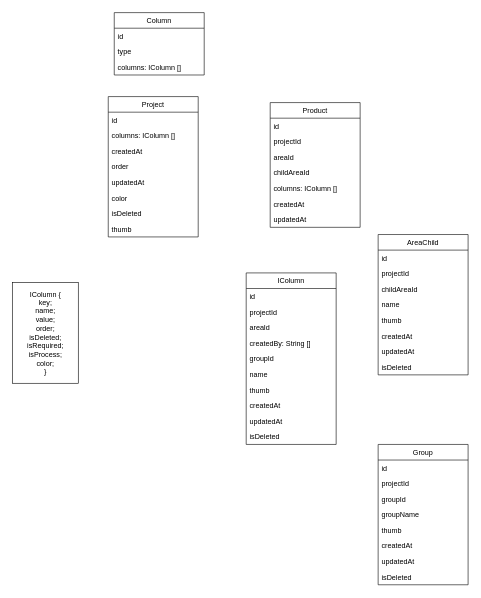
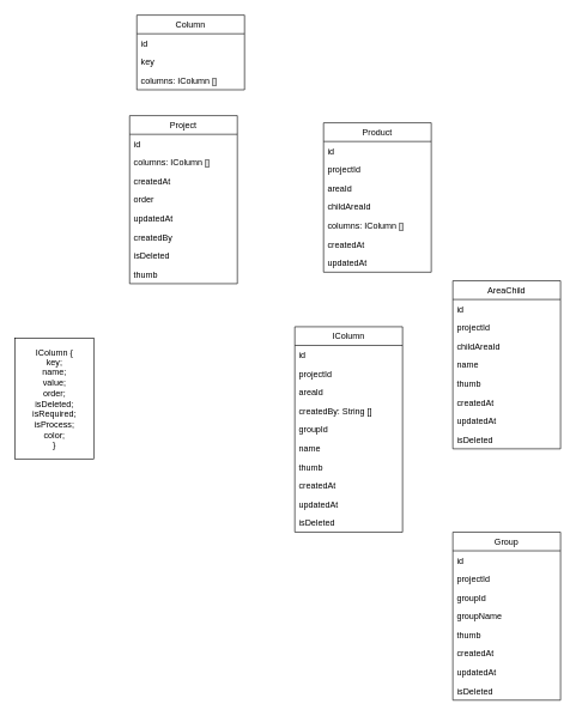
  <mxCell id="0" />
  <mxCell id="1" parent="0" />
  <mxCell id="2" value="Project" style="swimlane;fontStyle=0;childLayout=stackLayout;horizontal=1;startSize=26;fillColor=none;horizontalStack=0;resizeParent=1;resizeParentMax=0;resizeLast=0;collapsible=1;marginBottom=0;" vertex="1" parent="1"><mxGeometry x="180" y="160" width="150" height="234" as="geometry" /></mxCell>
  <mxCell id="3" value="id" style="text;strokeColor=none;fillColor=none;align=left;verticalAlign=top;spacingLeft=4;spacingRight=4;overflow=hidden;rotatable=0;points=[[0,0.5],[1,0.5]];portConstraint=eastwest;" vertex="1" parent="2"><mxGeometry y="26" width="150" height="26" as="geometry" /></mxCell>
  <mxCell id="4" value="columns: IColumn []" style="text;strokeColor=none;fillColor=none;align=left;verticalAlign=top;spacingLeft=4;spacingRight=4;overflow=hidden;rotatable=0;points=[[0,0.5],[1,0.5]];portConstraint=eastwest;" vertex="1" parent="2"><mxGeometry y="52" width="150" height="26" as="geometry" /></mxCell>
  <mxCell id="5" value="createdAt    " style="text;strokeColor=none;fillColor=none;align=left;verticalAlign=top;spacingLeft=4;spacingRight=4;overflow=hidden;rotatable=0;points=[[0,0.5],[1,0.5]];portConstraint=eastwest;" vertex="1" parent="2"><mxGeometry y="78" width="150" height="26" as="geometry" /></mxCell>
  <mxCell id="6" value="order" style="text;strokeColor=none;fillColor=none;align=left;verticalAlign=top;spacingLeft=4;spacingRight=4;overflow=hidden;rotatable=0;points=[[0,0.5],[1,0.5]];portConstraint=eastwest;" vertex="1" parent="2"><mxGeometry y="104" width="150" height="26" as="geometry" /></mxCell>
  <mxCell id="7" value="updatedAt" style="text;strokeColor=none;fillColor=none;align=left;verticalAlign=top;spacingLeft=4;spacingRight=4;overflow=hidden;rotatable=0;points=[[0,0.5],[1,0.5]];portConstraint=eastwest;" vertex="1" parent="2"><mxGeometry y="130" width="150" height="26" as="geometry" /></mxCell>
- <mxCell id="8" value="color" style="text;strokeColor=none;fillColor=none;align=left;verticalAlign=top;spacingLeft=4;spacingRight=4;overflow=hidden;rotatable=0;points=[[0,0.5],[1,0.5]];portConstraint=eastwest;" vertex="1" parent="2"><mxGeometry y="156" width="150" height="26" as="geometry" /></mxCell>
+ <mxCell id="8" value="createdBy" style="text;strokeColor=none;fillColor=none;align=left;verticalAlign=top;spacingLeft=4;spacingRight=4;overflow=hidden;rotatable=0;points=[[0,0.5],[1,0.5]];portConstraint=eastwest;" vertex="1" parent="2"><mxGeometry y="156" width="150" height="26" as="geometry" /></mxCell>
  <mxCell id="9" value="isDeleted" style="text;strokeColor=none;fillColor=none;align=left;verticalAlign=top;spacingLeft=4;spacingRight=4;overflow=hidden;rotatable=0;points=[[0,0.5],[1,0.5]];portConstraint=eastwest;" vertex="1" parent="2"><mxGeometry y="182" width="150" height="26" as="geometry" /></mxCell>
  <mxCell id="10" value="thumb" style="text;strokeColor=none;fillColor=none;align=left;verticalAlign=top;spacingLeft=4;spacingRight=4;overflow=hidden;rotatable=0;points=[[0,0.5],[1,0.5]];portConstraint=eastwest;" vertex="1" parent="2"><mxGeometry y="208" width="150" height="26" as="geometry" /></mxCell>
  <mxCell id="11" value="Product" style="swimlane;fontStyle=0;childLayout=stackLayout;horizontal=1;startSize=26;fillColor=none;horizontalStack=0;resizeParent=1;resizeParentMax=0;resizeLast=0;collapsible=1;marginBottom=0;" vertex="1" parent="1"><mxGeometry x="450" y="170" width="150" height="208" as="geometry" /></mxCell>
  <mxCell id="12" value="id" style="text;strokeColor=none;fillColor=none;align=left;verticalAlign=top;spacingLeft=4;spacingRight=4;overflow=hidden;rotatable=0;points=[[0,0.5],[1,0.5]];portConstraint=eastwest;" vertex="1" parent="11"><mxGeometry y="26" width="150" height="26" as="geometry" /></mxCell>
  <mxCell id="13" value="projectId" style="text;strokeColor=none;fillColor=none;align=left;verticalAlign=top;spacingLeft=4;spacingRight=4;overflow=hidden;rotatable=0;points=[[0,0.5],[1,0.5]];portConstraint=eastwest;" vertex="1" parent="11"><mxGeometry y="52" width="150" height="26" as="geometry" /></mxCell>
  <mxCell id="14" value="areaId" style="text;strokeColor=none;fillColor=none;align=left;verticalAlign=top;spacingLeft=4;spacingRight=4;overflow=hidden;rotatable=0;points=[[0,0.5],[1,0.5]];portConstraint=eastwest;" vertex="1" parent="11"><mxGeometry y="78" width="150" height="26" as="geometry" /></mxCell>
  <mxCell id="15" value="childAreaId" style="text;strokeColor=none;fillColor=none;align=left;verticalAlign=top;spacingLeft=4;spacingRight=4;overflow=hidden;rotatable=0;points=[[0,0.5],[1,0.5]];portConstraint=eastwest;" vertex="1" parent="11"><mxGeometry y="104" width="150" height="26" as="geometry" /></mxCell>
  <mxCell id="16" value="columns: IColumn []" style="text;strokeColor=none;fillColor=none;align=left;verticalAlign=top;spacingLeft=4;spacingRight=4;overflow=hidden;rotatable=0;points=[[0,0.5],[1,0.5]];portConstraint=eastwest;" vertex="1" parent="11"><mxGeometry y="130" width="150" height="26" as="geometry" /></mxCell>
  <mxCell id="17" value="createdAt    " style="text;strokeColor=none;fillColor=none;align=left;verticalAlign=top;spacingLeft=4;spacingRight=4;overflow=hidden;rotatable=0;points=[[0,0.5],[1,0.5]];portConstraint=eastwest;" vertex="1" parent="11"><mxGeometry y="156" width="150" height="26" as="geometry" /></mxCell>
  <mxCell id="18" value="updatedAt" style="text;strokeColor=none;fillColor=none;align=left;verticalAlign=top;spacingLeft=4;spacingRight=4;overflow=hidden;rotatable=0;points=[[0,0.5],[1,0.5]];portConstraint=eastwest;" vertex="1" parent="11"><mxGeometry y="182" width="150" height="26" as="geometry" /></mxCell>
  <mxCell id="19" value="IColumn" style="swimlane;fontStyle=0;childLayout=stackLayout;horizontal=1;startSize=26;fillColor=none;horizontalStack=0;resizeParent=1;resizeParentMax=0;resizeLast=0;collapsible=1;marginBottom=0;" vertex="1" parent="1"><mxGeometry x="410" y="454" width="150" height="286" as="geometry" /></mxCell>
  <mxCell id="20" value="id" style="text;strokeColor=none;fillColor=none;align=left;verticalAlign=top;spacingLeft=4;spacingRight=4;overflow=hidden;rotatable=0;points=[[0,0.5],[1,0.5]];portConstraint=eastwest;" vertex="1" parent="19"><mxGeometry y="26" width="150" height="26" as="geometry" /></mxCell>
  <mxCell id="21" value="projectId" style="text;strokeColor=none;fillColor=none;align=left;verticalAlign=top;spacingLeft=4;spacingRight=4;overflow=hidden;rotatable=0;points=[[0,0.5],[1,0.5]];portConstraint=eastwest;" vertex="1" parent="19"><mxGeometry y="52" width="150" height="26" as="geometry" /></mxCell>
  <mxCell id="22" value="areaId" style="text;strokeColor=none;fillColor=none;align=left;verticalAlign=top;spacingLeft=4;spacingRight=4;overflow=hidden;rotatable=0;points=[[0,0.5],[1,0.5]];portConstraint=eastwest;" vertex="1" parent="19"><mxGeometry y="78" width="150" height="26" as="geometry" /></mxCell>
  <mxCell id="23" value="createdBy: String []" style="text;strokeColor=none;fillColor=none;align=left;verticalAlign=top;spacingLeft=4;spacingRight=4;overflow=hidden;rotatable=0;points=[[0,0.5],[1,0.5]];portConstraint=eastwest;" vertex="1" parent="19"><mxGeometry y="104" width="150" height="26" as="geometry" /></mxCell>
  <mxCell id="24" value="groupId" style="text;strokeColor=none;fillColor=none;align=left;verticalAlign=top;spacingLeft=4;spacingRight=4;overflow=hidden;rotatable=0;points=[[0,0.5],[1,0.5]];portConstraint=eastwest;" vertex="1" parent="19"><mxGeometry y="130" width="150" height="26" as="geometry" /></mxCell>
  <mxCell id="25" value="name" style="text;strokeColor=none;fillColor=none;align=left;verticalAlign=top;spacingLeft=4;spacingRight=4;overflow=hidden;rotatable=0;points=[[0,0.5],[1,0.5]];portConstraint=eastwest;" vertex="1" parent="19"><mxGeometry y="156" width="150" height="26" as="geometry" /></mxCell>
  <mxCell id="26" value="thumb" style="text;strokeColor=none;fillColor=none;align=left;verticalAlign=top;spacingLeft=4;spacingRight=4;overflow=hidden;rotatable=0;points=[[0,0.5],[1,0.5]];portConstraint=eastwest;" vertex="1" parent="19"><mxGeometry y="182" width="150" height="26" as="geometry" /></mxCell>
  <mxCell id="27" value="createdAt    " style="text;strokeColor=none;fillColor=none;align=left;verticalAlign=top;spacingLeft=4;spacingRight=4;overflow=hidden;rotatable=0;points=[[0,0.5],[1,0.5]];portConstraint=eastwest;" vertex="1" parent="19"><mxGeometry y="208" width="150" height="26" as="geometry" /></mxCell>
  <mxCell id="28" value="updatedAt" style="text;strokeColor=none;fillColor=none;align=left;verticalAlign=top;spacingLeft=4;spacingRight=4;overflow=hidden;rotatable=0;points=[[0,0.5],[1,0.5]];portConstraint=eastwest;" vertex="1" parent="19"><mxGeometry y="234" width="150" height="26" as="geometry" /></mxCell>
  <mxCell id="29" value="isDeleted" style="text;strokeColor=none;fillColor=none;align=left;verticalAlign=top;spacingLeft=4;spacingRight=4;overflow=hidden;rotatable=0;points=[[0,0.5],[1,0.5]];portConstraint=eastwest;" vertex="1" parent="19"><mxGeometry y="260" width="150" height="26" as="geometry" /></mxCell>
  <mxCell id="30" value="AreaChild" style="swimlane;fontStyle=0;childLayout=stackLayout;horizontal=1;startSize=26;fillColor=none;horizontalStack=0;resizeParent=1;resizeParentMax=0;resizeLast=0;collapsible=1;marginBottom=0;" vertex="1" parent="1"><mxGeometry x="630" y="390" width="150" height="234" as="geometry" /></mxCell>
  <mxCell id="31" value="id" style="text;strokeColor=none;fillColor=none;align=left;verticalAlign=top;spacingLeft=4;spacingRight=4;overflow=hidden;rotatable=0;points=[[0,0.5],[1,0.5]];portConstraint=eastwest;" vertex="1" parent="30"><mxGeometry y="26" width="150" height="26" as="geometry" /></mxCell>
  <mxCell id="32" value="projectId" style="text;strokeColor=none;fillColor=none;align=left;verticalAlign=top;spacingLeft=4;spacingRight=4;overflow=hidden;rotatable=0;points=[[0,0.5],[1,0.5]];portConstraint=eastwest;" vertex="1" parent="30"><mxGeometry y="52" width="150" height="26" as="geometry" /></mxCell>
  <mxCell id="33" value="childAreaId" style="text;strokeColor=none;fillColor=none;align=left;verticalAlign=top;spacingLeft=4;spacingRight=4;overflow=hidden;rotatable=0;points=[[0,0.5],[1,0.5]];portConstraint=eastwest;" vertex="1" parent="30"><mxGeometry y="78" width="150" height="26" as="geometry" /></mxCell>
  <mxCell id="34" value="name" style="text;strokeColor=none;fillColor=none;align=left;verticalAlign=top;spacingLeft=4;spacingRight=4;overflow=hidden;rotatable=0;points=[[0,0.5],[1,0.5]];portConstraint=eastwest;" vertex="1" parent="30"><mxGeometry y="104" width="150" height="26" as="geometry" /></mxCell>
  <mxCell id="35" value="thumb" style="text;strokeColor=none;fillColor=none;align=left;verticalAlign=top;spacingLeft=4;spacingRight=4;overflow=hidden;rotatable=0;points=[[0,0.5],[1,0.5]];portConstraint=eastwest;" vertex="1" parent="30"><mxGeometry y="130" width="150" height="26" as="geometry" /></mxCell>
  <mxCell id="36" value="createdAt    " style="text;strokeColor=none;fillColor=none;align=left;verticalAlign=top;spacingLeft=4;spacingRight=4;overflow=hidden;rotatable=0;points=[[0,0.5],[1,0.5]];portConstraint=eastwest;" vertex="1" parent="30"><mxGeometry y="156" width="150" height="26" as="geometry" /></mxCell>
  <mxCell id="37" value="updatedAt" style="text;strokeColor=none;fillColor=none;align=left;verticalAlign=top;spacingLeft=4;spacingRight=4;overflow=hidden;rotatable=0;points=[[0,0.5],[1,0.5]];portConstraint=eastwest;" vertex="1" parent="30"><mxGeometry y="182" width="150" height="26" as="geometry" /></mxCell>
  <mxCell id="38" value="isDeleted" style="text;strokeColor=none;fillColor=none;align=left;verticalAlign=top;spacingLeft=4;spacingRight=4;overflow=hidden;rotatable=0;points=[[0,0.5],[1,0.5]];portConstraint=eastwest;" vertex="1" parent="30"><mxGeometry y="208" width="150" height="26" as="geometry" /></mxCell>
  <mxCell id="39" value="Group" style="swimlane;fontStyle=0;childLayout=stackLayout;horizontal=1;startSize=26;fillColor=none;horizontalStack=0;resizeParent=1;resizeParentMax=0;resizeLast=0;collapsible=1;marginBottom=0;" vertex="1" parent="1"><mxGeometry x="630" y="740" width="150" height="234" as="geometry" /></mxCell>
  <mxCell id="40" value="id" style="text;strokeColor=none;fillColor=none;align=left;verticalAlign=top;spacingLeft=4;spacingRight=4;overflow=hidden;rotatable=0;points=[[0,0.5],[1,0.5]];portConstraint=eastwest;" vertex="1" parent="39"><mxGeometry y="26" width="150" height="26" as="geometry" /></mxCell>
  <mxCell id="41" value="projectId" style="text;strokeColor=none;fillColor=none;align=left;verticalAlign=top;spacingLeft=4;spacingRight=4;overflow=hidden;rotatable=0;points=[[0,0.5],[1,0.5]];portConstraint=eastwest;" vertex="1" parent="39"><mxGeometry y="52" width="150" height="26" as="geometry" /></mxCell>
  <mxCell id="42" value="groupId" style="text;strokeColor=none;fillColor=none;align=left;verticalAlign=top;spacingLeft=4;spacingRight=4;overflow=hidden;rotatable=0;points=[[0,0.5],[1,0.5]];portConstraint=eastwest;" vertex="1" parent="39"><mxGeometry y="78" width="150" height="26" as="geometry" /></mxCell>
  <mxCell id="43" value="groupName" style="text;strokeColor=none;fillColor=none;align=left;verticalAlign=top;spacingLeft=4;spacingRight=4;overflow=hidden;rotatable=0;points=[[0,0.5],[1,0.5]];portConstraint=eastwest;" vertex="1" parent="39"><mxGeometry y="104" width="150" height="26" as="geometry" /></mxCell>
  <mxCell id="44" value="thumb" style="text;strokeColor=none;fillColor=none;align=left;verticalAlign=top;spacingLeft=4;spacingRight=4;overflow=hidden;rotatable=0;points=[[0,0.5],[1,0.5]];portConstraint=eastwest;" vertex="1" parent="39"><mxGeometry y="130" width="150" height="26" as="geometry" /></mxCell>
  <mxCell id="45" value="createdAt    " style="text;strokeColor=none;fillColor=none;align=left;verticalAlign=top;spacingLeft=4;spacingRight=4;overflow=hidden;rotatable=0;points=[[0,0.5],[1,0.5]];portConstraint=eastwest;" vertex="1" parent="39"><mxGeometry y="156" width="150" height="26" as="geometry" /></mxCell>
  <mxCell id="46" value="updatedAt" style="text;strokeColor=none;fillColor=none;align=left;verticalAlign=top;spacingLeft=4;spacingRight=4;overflow=hidden;rotatable=0;points=[[0,0.5],[1,0.5]];portConstraint=eastwest;" vertex="1" parent="39"><mxGeometry y="182" width="150" height="26" as="geometry" /></mxCell>
  <mxCell id="47" value="isDeleted" style="text;strokeColor=none;fillColor=none;align=left;verticalAlign=top;spacingLeft=4;spacingRight=4;overflow=hidden;rotatable=0;points=[[0,0.5],[1,0.5]];portConstraint=eastwest;" vertex="1" parent="39"><mxGeometry y="208" width="150" height="26" as="geometry" /></mxCell>
  <mxCell id="48" value="IColumn {&lt;br&gt;key;&lt;br&gt;name;&lt;br&gt;value;&lt;br&gt;order;&lt;br&gt;isDeleted;&lt;br&gt;isRequired;&lt;br&gt;isProcess;&lt;br&gt;color;&lt;br&gt;}" style="html=1;" vertex="1" parent="1"><mxGeometry x="20" y="470" width="110" height="168" as="geometry" /></mxCell>
  <mxCell id="49" value="Column" style="swimlane;fontStyle=0;childLayout=stackLayout;horizontal=1;startSize=26;fillColor=none;horizontalStack=0;resizeParent=1;resizeParentMax=0;resizeLast=0;collapsible=1;marginBottom=0;" vertex="1" parent="1"><mxGeometry x="190" y="20" width="150" height="104" as="geometry" /></mxCell>
  <mxCell id="50" value="id" style="text;strokeColor=none;fillColor=none;align=left;verticalAlign=top;spacingLeft=4;spacingRight=4;overflow=hidden;rotatable=0;points=[[0,0.5],[1,0.5]];portConstraint=eastwest;" vertex="1" parent="49"><mxGeometry y="26" width="150" height="26" as="geometry" /></mxCell>
- <mxCell id="51" value="type" style="text;strokeColor=none;fillColor=none;align=left;verticalAlign=top;spacingLeft=4;spacingRight=4;overflow=hidden;rotatable=0;points=[[0,0.5],[1,0.5]];portConstraint=eastwest;" vertex="1" parent="49"><mxGeometry y="52" width="150" height="26" as="geometry" /></mxCell>
+ <mxCell id="51" value="key" style="text;strokeColor=none;fillColor=none;align=left;verticalAlign=top;spacingLeft=4;spacingRight=4;overflow=hidden;rotatable=0;points=[[0,0.5],[1,0.5]];portConstraint=eastwest;" vertex="1" parent="49"><mxGeometry y="52" width="150" height="26" as="geometry" /></mxCell>
  <mxCell id="52" value="columns: IColumn []" style="text;strokeColor=none;fillColor=none;align=left;verticalAlign=top;spacingLeft=4;spacingRight=4;overflow=hidden;rotatable=0;points=[[0,0.5],[1,0.5]];portConstraint=eastwest;" vertex="1" parent="49"><mxGeometry y="78" width="150" height="26" as="geometry" /></mxCell>
